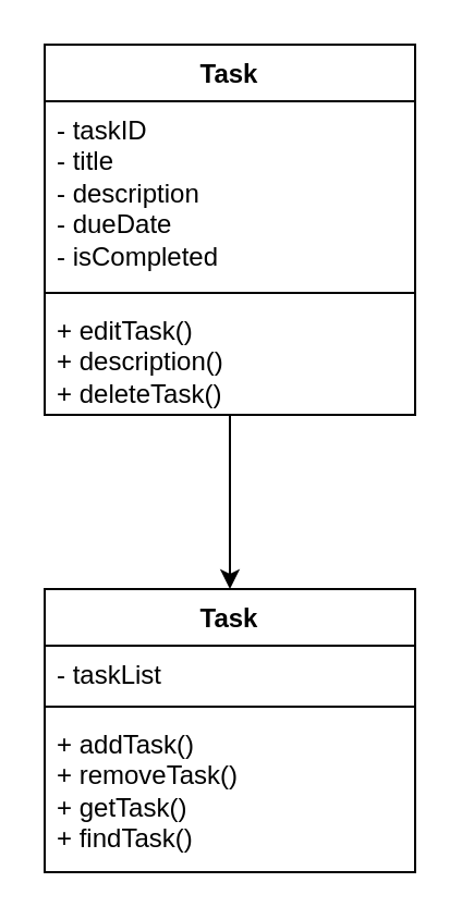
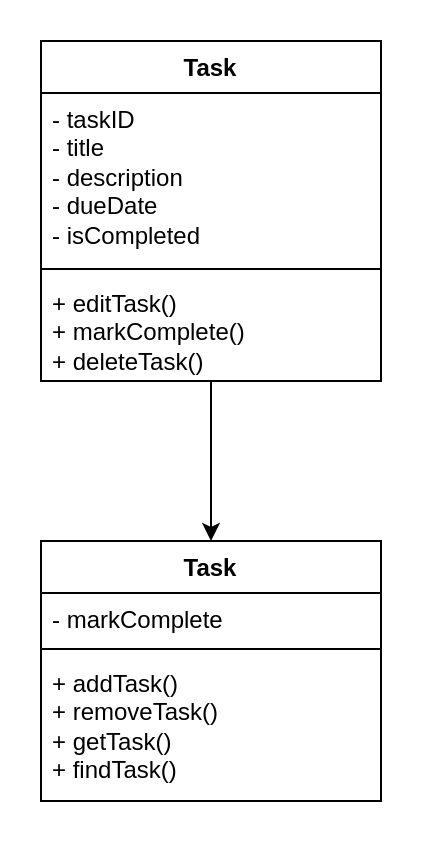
  <mxCell id="0" />
  <mxCell id="1" parent="0" />
  <mxCell id="2" value="" style="edgeStyle=orthogonalEdgeStyle;rounded=0;orthogonalLoop=1;jettySize=auto;html=1;" edge="1" parent="1" source="3" target="7"><mxGeometry relative="1" as="geometry" /></mxCell>
  <mxCell id="3" value="Task" style="swimlane;fontStyle=1;align=center;verticalAlign=top;childLayout=stackLayout;horizontal=1;startSize=26;horizontalStack=0;resizeParent=1;resizeParentMax=0;resizeLast=0;collapsible=1;marginBottom=0;whiteSpace=wrap;html=1;" vertex="1" parent="1"><mxGeometry x="20" y="20" width="170" height="170" as="geometry" /></mxCell>
  <mxCell id="4" value="- taskID&lt;div&gt;- title&lt;/div&gt;&lt;div&gt;- description&lt;/div&gt;&lt;div&gt;- dueDate&lt;/div&gt;&lt;div&gt;- isCompleted&lt;/div&gt;" style="text;strokeColor=none;fillColor=none;align=left;verticalAlign=top;spacingLeft=4;spacingRight=4;overflow=hidden;rotatable=0;points=[[0,0.5],[1,0.5]];portConstraint=eastwest;whiteSpace=wrap;html=1;" vertex="1" parent="3"><mxGeometry y="26" width="170" height="84" as="geometry" /></mxCell>
  <mxCell id="5" value="" style="line;strokeWidth=1;fillColor=none;align=left;verticalAlign=middle;spacingTop=-1;spacingLeft=3;spacingRight=3;rotatable=0;labelPosition=right;points=[];portConstraint=eastwest;strokeColor=inherit;" vertex="1" parent="3"><mxGeometry y="110" width="170" height="8" as="geometry" /></mxCell>
- <mxCell id="6" value="+ editTask()&lt;div&gt;+ description()&lt;/div&gt;&lt;div&gt;+ deleteTask()&lt;/div&gt;" style="text;strokeColor=none;fillColor=none;align=left;verticalAlign=top;spacingLeft=4;spacingRight=4;overflow=hidden;rotatable=0;points=[[0,0.5],[1,0.5]];portConstraint=eastwest;whiteSpace=wrap;html=1;" vertex="1" parent="3"><mxGeometry y="118" width="170" height="52" as="geometry" /></mxCell>
+ <mxCell id="6" value="+ editTask()&lt;div&gt;+ markComplete()&lt;/div&gt;&lt;div&gt;+ deleteTask()&lt;/div&gt;" style="text;strokeColor=none;fillColor=none;align=left;verticalAlign=top;spacingLeft=4;spacingRight=4;overflow=hidden;rotatable=0;points=[[0,0.5],[1,0.5]];portConstraint=eastwest;whiteSpace=wrap;html=1;" vertex="1" parent="3"><mxGeometry y="118" width="170" height="52" as="geometry" /></mxCell>
  <mxCell id="7" value="Task" style="swimlane;fontStyle=1;align=center;verticalAlign=top;childLayout=stackLayout;horizontal=1;startSize=26;horizontalStack=0;resizeParent=1;resizeParentMax=0;resizeLast=0;collapsible=1;marginBottom=0;whiteSpace=wrap;html=1;" vertex="1" parent="1"><mxGeometry x="20" y="270" width="170" height="130" as="geometry" /></mxCell>
- <mxCell id="8" value="- taskList" style="text;strokeColor=none;fillColor=none;align=left;verticalAlign=top;spacingLeft=4;spacingRight=4;overflow=hidden;rotatable=0;points=[[0,0.5],[1,0.5]];portConstraint=eastwest;whiteSpace=wrap;html=1;" vertex="1" parent="7"><mxGeometry y="26" width="170" height="24" as="geometry" /></mxCell>
+ <mxCell id="8" value="- markComplete" style="text;strokeColor=none;fillColor=none;align=left;verticalAlign=top;spacingLeft=4;spacingRight=4;overflow=hidden;rotatable=0;points=[[0,0.5],[1,0.5]];portConstraint=eastwest;whiteSpace=wrap;html=1;" vertex="1" parent="7"><mxGeometry y="26" width="170" height="24" as="geometry" /></mxCell>
  <mxCell id="9" value="" style="line;strokeWidth=1;fillColor=none;align=left;verticalAlign=middle;spacingTop=-1;spacingLeft=3;spacingRight=3;rotatable=0;labelPosition=right;points=[];portConstraint=eastwest;strokeColor=inherit;" vertex="1" parent="7"><mxGeometry y="50" width="170" height="8" as="geometry" /></mxCell>
  <mxCell id="10" value="+ addTask()&lt;div&gt;+ removeTask()&lt;/div&gt;&lt;div&gt;+ getTask()&lt;/div&gt;&lt;div&gt;+ findTask()&lt;/div&gt;" style="text;strokeColor=none;fillColor=none;align=left;verticalAlign=top;spacingLeft=4;spacingRight=4;overflow=hidden;rotatable=0;points=[[0,0.5],[1,0.5]];portConstraint=eastwest;whiteSpace=wrap;html=1;" vertex="1" parent="7"><mxGeometry y="58" width="170" height="72" as="geometry" /></mxCell>
